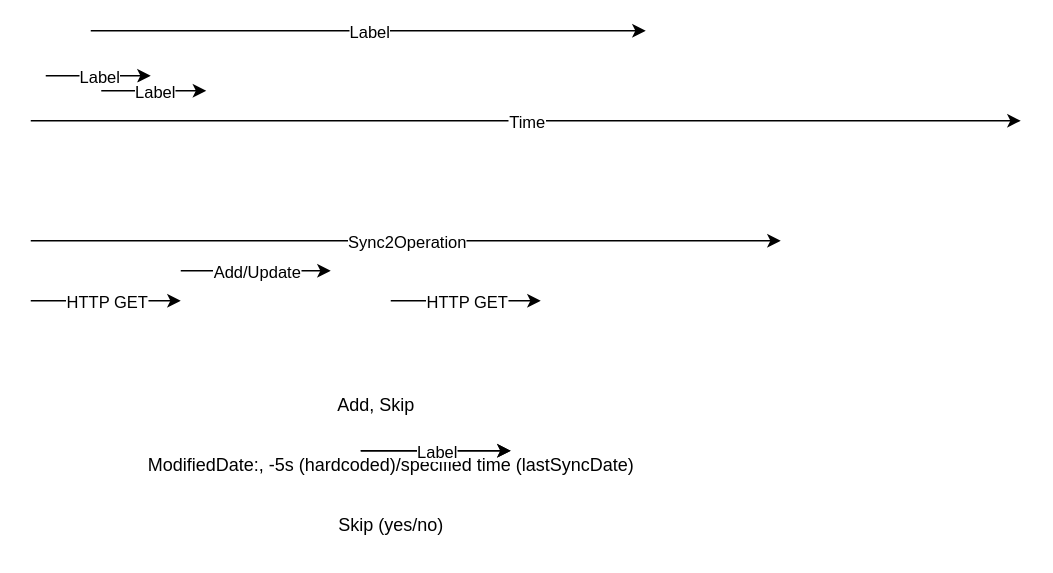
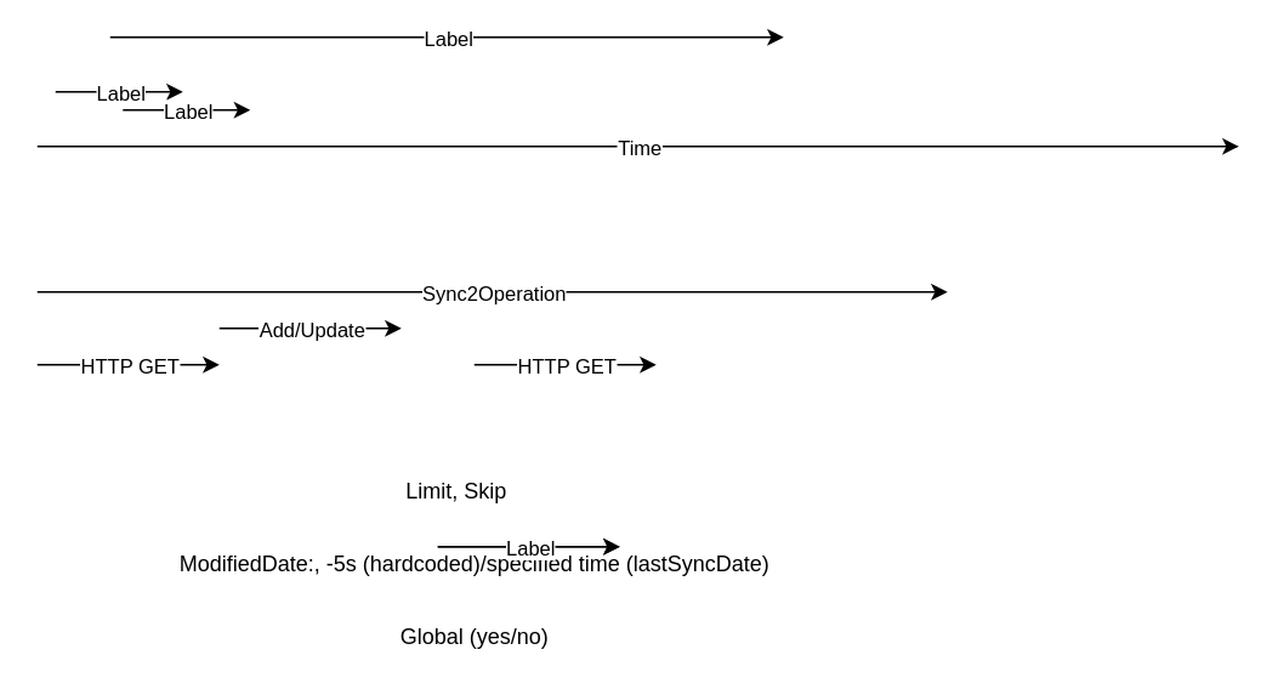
  <mxCell id="0" />
  <mxCell id="1" parent="0" />
  <mxCell id="2" value="" style="endArrow=classic;html=1;" edge="1" parent="1"><mxGeometry relative="1" as="geometry"><mxPoint x="20" y="80" as="sourcePoint" /><mxPoint x="680" y="80" as="targetPoint" /></mxGeometry></mxCell>
  <mxCell id="3" value="Time" style="edgeLabel;resizable=0;html=1;align=center;verticalAlign=middle;" connectable="0" vertex="1" parent="2"><mxGeometry relative="1" as="geometry" /></mxCell>
  <mxCell id="4" value="" style="endArrow=classic;html=1;" edge="1" parent="1"><mxGeometry relative="1" as="geometry"><mxPoint x="20" y="160" as="sourcePoint" /><mxPoint x="520" y="160" as="targetPoint" /></mxGeometry></mxCell>
  <mxCell id="5" value="Sync2Operation" style="edgeLabel;resizable=0;html=1;align=center;verticalAlign=middle;" connectable="0" vertex="1" parent="4"><mxGeometry relative="1" as="geometry" /></mxCell>
  <mxCell id="6" value="" style="endArrow=classic;html=1;" edge="1" parent="1"><mxGeometry relative="1" as="geometry"><mxPoint x="120" y="180" as="sourcePoint" /><mxPoint x="220" y="180" as="targetPoint" /></mxGeometry></mxCell>
  <mxCell id="7" value="Add/Update" style="edgeLabel;resizable=0;html=1;align=center;verticalAlign=middle;" connectable="0" vertex="1" parent="6"><mxGeometry relative="1" as="geometry" /></mxCell>
  <mxCell id="8" value="" style="endArrow=classic;html=1;align=center;" edge="1" parent="1"><mxGeometry relative="1" as="geometry"><mxPoint x="20" y="200" as="sourcePoint" /><mxPoint x="120" y="200" as="targetPoint" /></mxGeometry></mxCell>
  <mxCell id="9" value="HTTP GET" style="edgeLabel;resizable=0;html=1;align=center;verticalAlign=middle;" connectable="0" vertex="1" parent="8"><mxGeometry relative="1" as="geometry" /></mxCell>
  <mxCell id="10" value="" style="endArrow=classic;html=1;align=center;" edge="1" parent="1"><mxGeometry relative="1" as="geometry"><mxPoint x="260" y="200" as="sourcePoint" /><mxPoint x="360" y="200" as="targetPoint" /></mxGeometry></mxCell>
  <mxCell id="11" value="HTTP GET" style="edgeLabel;resizable=0;html=1;align=center;verticalAlign=middle;" connectable="0" vertex="1" parent="10"><mxGeometry relative="1" as="geometry" /></mxCell>
- <mxCell id="12" value="Add, Skip" style="text;html=1;align=center;verticalAlign=middle;resizable=0;points=[];autosize=1;" vertex="1" parent="1"><mxGeometry x="215" y="260" width="70" height="20" as="geometry" /></mxCell>
+ <mxCell id="12" value="Limit, Skip" style="text;html=1;align=center;verticalAlign=middle;resizable=0;points=[];autosize=1;" vertex="1" parent="1"><mxGeometry x="215" y="260" width="70" height="20" as="geometry" /></mxCell>
  <mxCell id="13" value="ModifiedDate:, -5s (hardcoded)/specified time (lastSyncDate)" style="text;html=1;align=center;verticalAlign=middle;resizable=0;points=[];autosize=1;" vertex="1" parent="1"><mxGeometry x="90" y="300" width="340" height="20" as="geometry" /></mxCell>
- <mxCell id="14" value="Skip (yes/no)" style="text;html=1;align=center;verticalAlign=middle;resizable=0;points=[];autosize=1;" vertex="1" parent="1"><mxGeometry x="210" y="340" width="100" height="20" as="geometry" /></mxCell>
+ <mxCell id="14" value="Global (yes/no)" style="text;html=1;align=center;verticalAlign=middle;resizable=0;points=[];autosize=1;" vertex="1" parent="1"><mxGeometry x="210" y="340" width="100" height="20" as="geometry" /></mxCell>
  <mxCell id="15" value="" style="endArrow=classic;html=1;align=center;" edge="1" parent="1"><mxGeometry relative="1" as="geometry"><mxPoint x="240" y="300" as="sourcePoint" /><mxPoint x="340" y="300" as="targetPoint" /></mxGeometry></mxCell>
  <mxCell id="16" value="Label" style="edgeLabel;resizable=0;html=1;align=center;verticalAlign=middle;" connectable="0" vertex="1" parent="15"><mxGeometry relative="1" as="geometry" /></mxCell>
  <mxCell id="17" value="" style="endArrow=classic;html=1;align=center;" edge="1" parent="1"><mxGeometry relative="1" as="geometry"><mxPoint x="240" y="300" as="sourcePoint" /><mxPoint x="340" y="300" as="targetPoint" /></mxGeometry></mxCell>
  <mxCell id="18" value="Label" style="edgeLabel;resizable=0;html=1;align=center;verticalAlign=middle;" connectable="0" vertex="1" parent="17"><mxGeometry relative="1" as="geometry" /></mxCell>
  <mxCell id="19" value="" style="endArrow=classic;html=1;align=center;" edge="1" parent="1"><mxGeometry relative="1" as="geometry"><mxPoint x="30" y="50" as="sourcePoint" /><mxPoint x="100" y="50" as="targetPoint" /></mxGeometry></mxCell>
  <mxCell id="20" value="Label" style="edgeLabel;resizable=0;html=1;align=center;verticalAlign=middle;" connectable="0" vertex="1" parent="19"><mxGeometry relative="1" as="geometry" /></mxCell>
  <mxCell id="21" value="" style="endArrow=classic;html=1;align=center;" edge="1" parent="1"><mxGeometry relative="1" as="geometry"><mxPoint x="60" y="20" as="sourcePoint" /><mxPoint x="430" y="20" as="targetPoint" /></mxGeometry></mxCell>
  <mxCell id="22" value="Label" style="edgeLabel;resizable=0;html=1;align=center;verticalAlign=middle;" connectable="0" vertex="1" parent="21"><mxGeometry relative="1" as="geometry" /></mxCell>
  <mxCell id="23" value="" style="endArrow=classic;html=1;align=center;" edge="1" parent="1"><mxGeometry relative="1" as="geometry"><mxPoint x="67" y="60" as="sourcePoint" /><mxPoint x="137" y="60" as="targetPoint" /></mxGeometry></mxCell>
  <mxCell id="24" value="Label" style="edgeLabel;resizable=0;html=1;align=center;verticalAlign=middle;" connectable="0" vertex="1" parent="23"><mxGeometry relative="1" as="geometry" /></mxCell>
